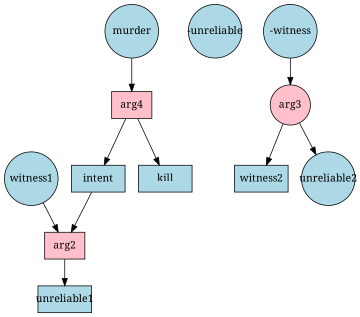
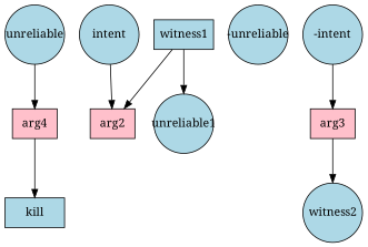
  digraph {
    fontname="Noto Serif"
    node [color=black fillcolor=lightblue fontname="Noto Serif" shape=circle style=filled fixedsize=true]
    edge [fontname="Noto Serif"]
    n1 [fillcolor=pink label=arg4 shape=box width=.75 fixedsize=""]
-   intent [shape=box width=1]
+   intent [width=1]
    kill [shape=box width=1]
    arg2 [fillcolor=pink shape=box width=.75 fixedsize=""]
-   murder [width=1]
+   murder [width=1 label=unreliable]
    n6 [label="-unreliable" width=1]
-   unreliable1 [shape=box width=1]
-   witness1 [width=1]
-   "-intent" [width=1 label="-witness"]
-   arg3 [fillcolor=pink width=.75 fixedsize=""]
-   witness2 [shape=box width=1]
-   unreliable2 [width=1]
-   n1 -> intent
+   unreliable1 [width=1]
+   witness1 [shape=box width=1]
+   "-intent" [width=1]
+   arg3 [fillcolor=pink shape=box width=.75 fixedsize=""]
+   witness2 [width=1]
    n1 -> kill
    intent -> arg2
-   arg2 -> unreliable1
+   witness1 -> unreliable1
    murder -> n1
    witness1 -> arg2
    "-intent" -> arg3
    arg3 -> witness2
-   arg3 -> unreliable2
  }
